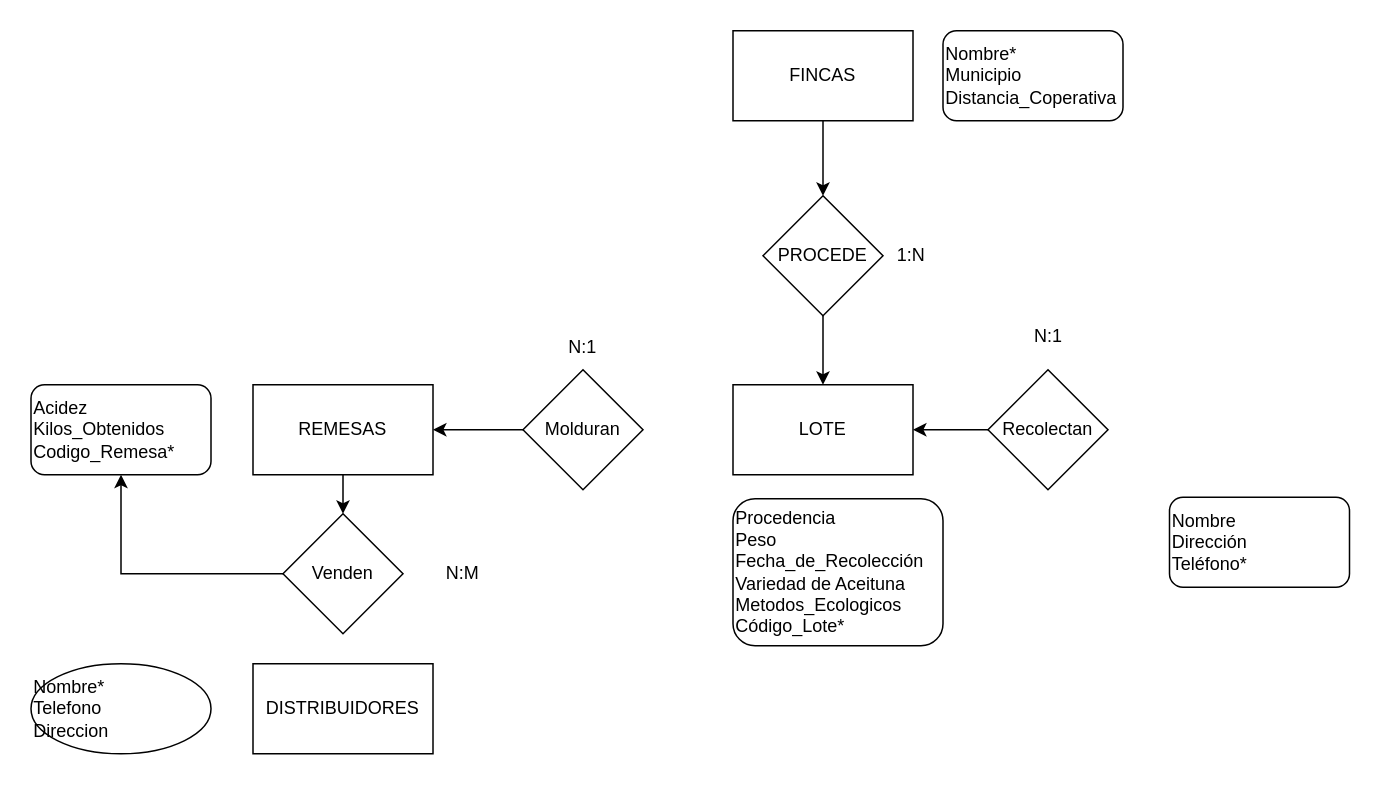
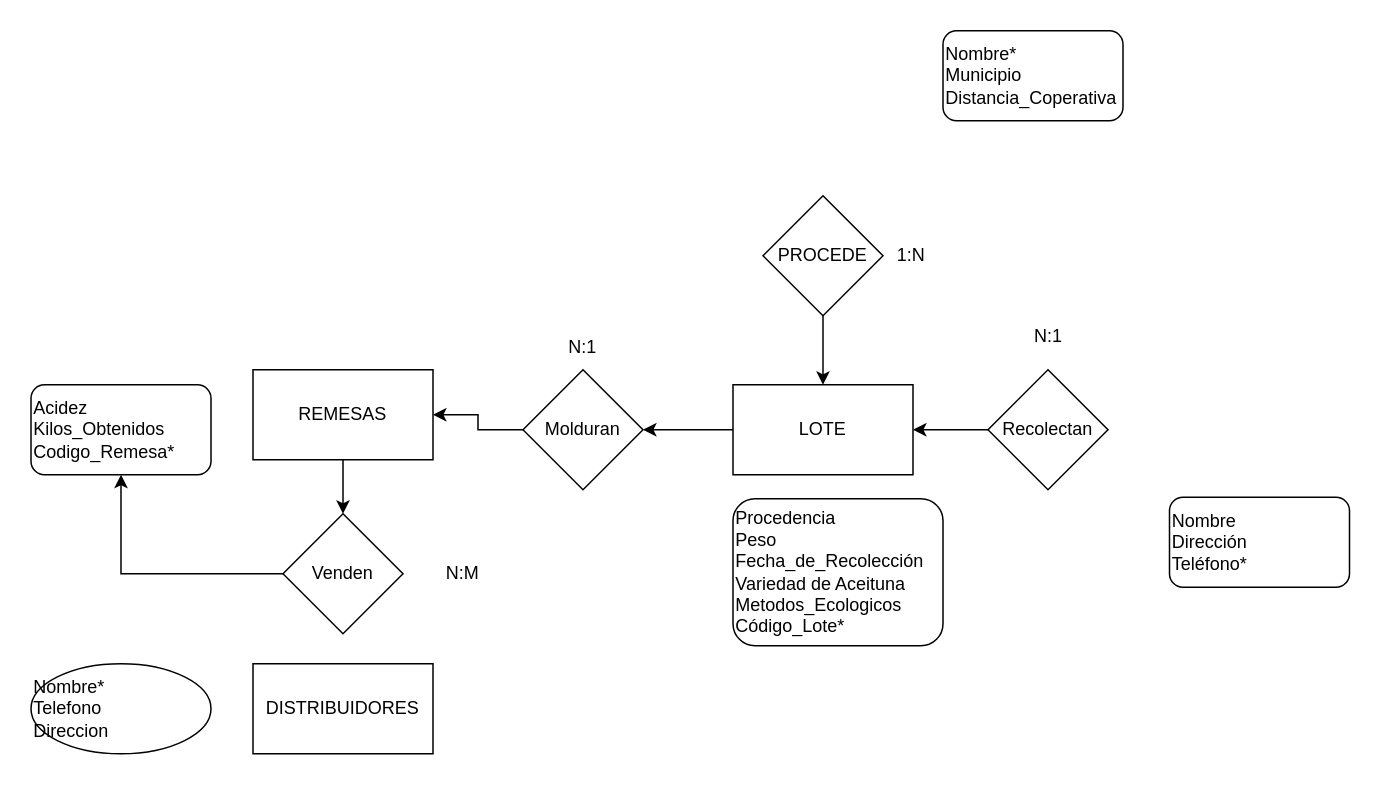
  <mxCell id="0" />
  <mxCell id="1" parent="0" />
+ <mxCell id="2" style="edgeStyle=orthogonalEdgeStyle;rounded=0;orthogonalLoop=1;jettySize=auto;html=1;entryX=1;entryY=0.5;entryDx=0;entryDy=0;" edge="1" parent="1" source="3" target="14"><mxGeometry relative="1" as="geometry" /></mxCell>
  <mxCell id="3" value="LOTE" style="rounded=0;whiteSpace=wrap;html=1;" parent="1" vertex="1"><mxGeometry x="488" y="256" width="120" height="60" as="geometry" /></mxCell>
  <mxCell id="4" value="N:1" style="text;html=1;align=center;verticalAlign=middle;resizable=0;points=[];autosize=1;strokeColor=none;fillColor=none;" parent="1" vertex="1"><mxGeometry x="678" y="209" width="40" height="30" as="geometry" /></mxCell>
- <mxCell id="5" value="" style="edgeStyle=orthogonalEdgeStyle;rounded=0;orthogonalLoop=1;jettySize=auto;html=1;" parent="1" source="6" target="8" edge="1"><mxGeometry relative="1" as="geometry" /></mxCell>
- <mxCell id="6" value="FINCAS" style="rounded=0;whiteSpace=wrap;html=1;" parent="1" vertex="1"><mxGeometry x="488" y="20" width="120" height="60" as="geometry" /></mxCell>
  <mxCell id="7" value="" style="edgeStyle=orthogonalEdgeStyle;rounded=0;orthogonalLoop=1;jettySize=auto;html=1;" edge="1" parent="1" source="8" target="3"><mxGeometry relative="1" as="geometry" /></mxCell>
  <mxCell id="8" value="PROCEDE" style="rhombus;whiteSpace=wrap;html=1;" parent="1" vertex="1"><mxGeometry x="508" y="130" width="80" height="80" as="geometry" /></mxCell>
  <mxCell id="9" value="" style="edgeStyle=orthogonalEdgeStyle;rounded=0;orthogonalLoop=1;jettySize=auto;html=1;" edge="1" parent="1" source="10" target="3"><mxGeometry relative="1" as="geometry" /></mxCell>
  <mxCell id="10" value="Recolectan" style="rhombus;whiteSpace=wrap;html=1;" parent="1" vertex="1"><mxGeometry x="658" y="246" width="80" height="80" as="geometry" /></mxCell>
  <mxCell id="11" value="" style="edgeStyle=orthogonalEdgeStyle;rounded=0;orthogonalLoop=1;jettySize=auto;html=1;" parent="1" source="12" target="16" edge="1"><mxGeometry relative="1" as="geometry" /></mxCell>
- <mxCell id="12" value="REMESAS" style="rounded=0;whiteSpace=wrap;html=1;" parent="1" vertex="1"><mxGeometry x="168" y="256" width="120" height="60" as="geometry" /></mxCell>
+ <mxCell id="12" value="REMESAS" style="rounded=0;whiteSpace=wrap;html=1;" parent="1" vertex="1"><mxGeometry x="168" y="246" width="120" height="60" as="geometry" /></mxCell>
  <mxCell id="13" value="" style="edgeStyle=orthogonalEdgeStyle;rounded=0;orthogonalLoop=1;jettySize=auto;html=1;" parent="1" source="14" target="12" edge="1"><mxGeometry relative="1" as="geometry" /></mxCell>
  <mxCell id="14" value="Molduran" style="rhombus;whiteSpace=wrap;html=1;" parent="1" vertex="1"><mxGeometry x="348" y="246" width="80" height="80" as="geometry" /></mxCell>
  <mxCell id="15" value="" style="edgeStyle=orthogonalEdgeStyle;rounded=0;orthogonalLoop=1;jettySize=auto;html=1;" parent="1" source="16" target="24" edge="1"><mxGeometry relative="1" as="geometry" /></mxCell>
  <mxCell id="16" value="Venden" style="rhombus;whiteSpace=wrap;html=1;" parent="1" vertex="1"><mxGeometry x="188" y="342" width="80" height="80" as="geometry" /></mxCell>
  <mxCell id="17" value="DISTRIBUIDORES" style="rounded=0;whiteSpace=wrap;html=1;" parent="1" vertex="1"><mxGeometry x="168" y="442" width="120" height="60" as="geometry" /></mxCell>
  <mxCell id="18" value="1:N" style="text;html=1;strokeColor=none;fillColor=none;align=center;verticalAlign=middle;whiteSpace=wrap;rounded=0;" parent="1" vertex="1"><mxGeometry x="577" y="155" width="60" height="30" as="geometry" /></mxCell>
  <mxCell id="19" value="N:1" style="text;html=1;strokeColor=none;fillColor=none;align=center;verticalAlign=middle;whiteSpace=wrap;rounded=0;" parent="1" vertex="1"><mxGeometry x="358" y="216" width="60" height="30" as="geometry" /></mxCell>
  <mxCell id="20" value="N:M" style="text;html=1;strokeColor=none;fillColor=none;align=center;verticalAlign=middle;whiteSpace=wrap;rounded=0;" parent="1" vertex="1"><mxGeometry x="278" y="367" width="60" height="30" as="geometry" /></mxCell>
  <mxCell id="21" value="&lt;span style=&quot;&quot;&gt;Procedencia&lt;/span&gt;&lt;br style=&quot;&quot;&gt;&lt;span style=&quot;&quot;&gt;Peso&lt;/span&gt;&lt;br style=&quot;&quot;&gt;&lt;span style=&quot;&quot;&gt;Fecha_de_Recolección&lt;br&gt;Variedad de Aceituna&lt;br&gt;Metodos_Ecologicos&lt;br&gt;Código_Lote*&lt;br&gt;&lt;/span&gt;" style="rounded=1;whiteSpace=wrap;html=1;align=left;" parent="1" vertex="1"><mxGeometry x="488" y="332" width="140" height="98" as="geometry" /></mxCell>
  <mxCell id="22" value="Nombre&lt;br&gt;Dirección&lt;br&gt;Teléfono*" style="rounded=1;whiteSpace=wrap;html=1;align=left;" vertex="1" parent="1"><mxGeometry x="779" y="331" width="120" height="60" as="geometry" /></mxCell>
  <mxCell id="23" value="Nombre*&lt;br&gt;Municipio&lt;br&gt;Distancia_Coperativa" style="rounded=1;whiteSpace=wrap;html=1;align=left;" vertex="1" parent="1"><mxGeometry x="628" y="20" width="120" height="60" as="geometry" /></mxCell>
  <mxCell id="24" value="Acidez&lt;br&gt;Kilos_Obtenidos&lt;br&gt;Codigo_Remesa*" style="rounded=1;whiteSpace=wrap;html=1;align=left;" vertex="1" parent="1"><mxGeometry x="20" y="256" width="120" height="60" as="geometry" /></mxCell>
  <mxCell id="25" value="&lt;div style=&quot;&quot;&gt;&lt;span style=&quot;background-color: initial;&quot;&gt;Nombre*&lt;/span&gt;&lt;/div&gt;&lt;div style=&quot;&quot;&gt;&lt;span style=&quot;background-color: initial;&quot;&gt;Telefono&lt;/span&gt;&lt;/div&gt;&lt;div style=&quot;&quot;&gt;&lt;span style=&quot;background-color: initial;&quot;&gt;Direccion&lt;/span&gt;&lt;/div&gt;" style="ellipse;whiteSpace=wrap;html=1;align=left;" vertex="1" parent="1"><mxGeometry x="20" y="442" width="120" height="60" as="geometry" /></mxCell>
